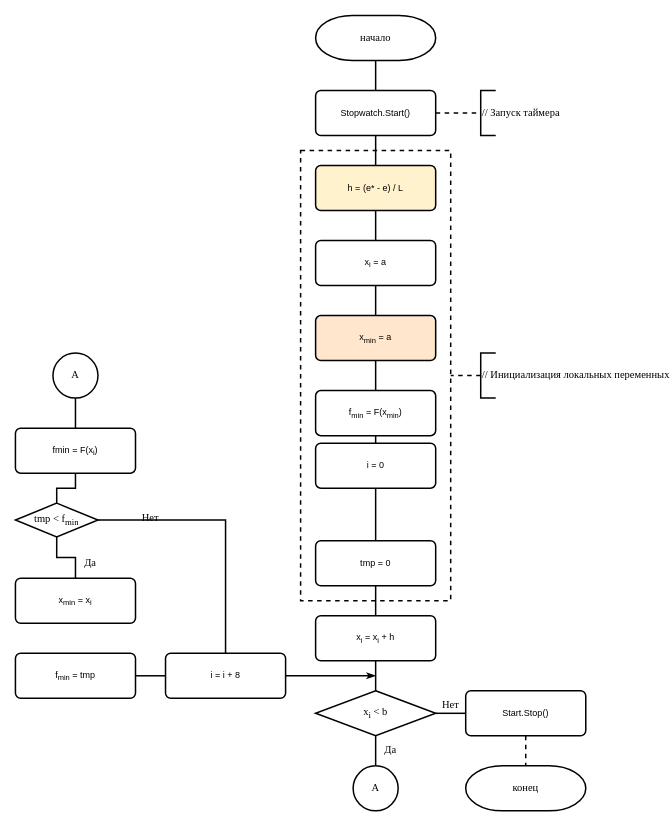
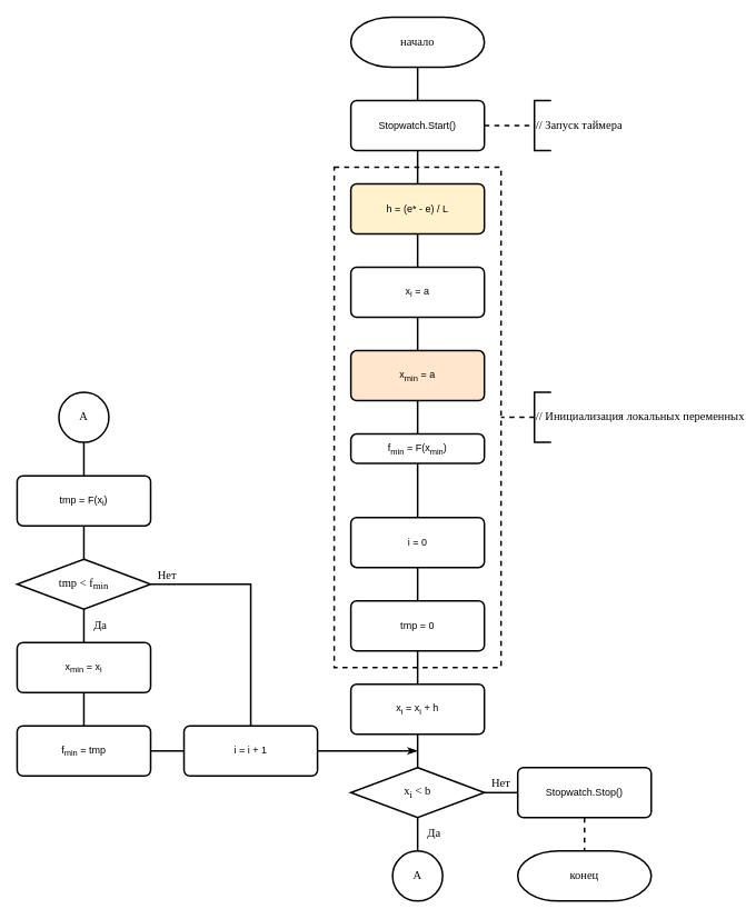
  <mxCell id="0" />
  <mxCell id="1" parent="0" />
  <mxCell id="2" value="начало" style="strokeWidth=2;html=1;shape=mxgraph.flowchart.terminator;whiteSpace=wrap;fontFamily=Times New Roman;fontSize=14;" parent="1" vertex="1"><mxGeometry x="420" y="20" width="160" height="60" as="geometry" /></mxCell>
  <mxCell id="3" style="edgeStyle=orthogonalEdgeStyle;rounded=0;orthogonalLoop=1;jettySize=auto;html=1;exitX=0.5;exitY=1;exitDx=0;exitDy=0;entryX=0.5;entryY=0;entryDx=0;entryDy=0;endArrow=none;endFill=0;fontFamily=Times New Roman;fontSize=14;strokeWidth=2;" parent="1" source="4" target="8" edge="1"><mxGeometry relative="1" as="geometry" /></mxCell>
  <mxCell id="4" value="&lt;span&gt;x&lt;/span&gt;&lt;sub&gt;i&lt;/sub&gt;&amp;nbsp;=&amp;nbsp;&lt;span&gt;x&lt;/span&gt;&lt;sub&gt;i&lt;/sub&gt;&amp;nbsp;+ h" style="rounded=1;whiteSpace=wrap;html=1;absoluteArcSize=1;arcSize=14;strokeWidth=2;" parent="1" vertex="1"><mxGeometry x="420" y="820" width="160" height="60" as="geometry" /></mxCell>
  <mxCell id="5" value="// Запуск таймера" style="strokeWidth=2;html=1;shape=mxgraph.flowchart.annotation_1;align=left;pointerEvents=1;fontFamily=Times New Roman;fontSize=14;" parent="1" vertex="1"><mxGeometry x="640" y="120" width="20" height="60" as="geometry" /></mxCell>
  <mxCell id="6" style="edgeStyle=orthogonalEdgeStyle;rounded=0;orthogonalLoop=1;jettySize=auto;html=1;exitX=1;exitY=0.5;exitDx=0;exitDy=0;entryX=0;entryY=0.5;entryDx=0;entryDy=0;endArrow=none;endFill=0;strokeWidth=2;fontFamily=Times New Roman;fontSize=14;" parent="1" source="8" target="35" edge="1"><mxGeometry relative="1" as="geometry" /></mxCell>
  <mxCell id="7" style="edgeStyle=orthogonalEdgeStyle;rounded=0;orthogonalLoop=1;jettySize=auto;html=1;exitX=0.5;exitY=1;exitDx=0;exitDy=0;entryX=0.5;entryY=0;entryDx=0;entryDy=0;endArrow=none;endFill=0;strokeWidth=2;fontFamily=Times New Roman;fontSize=14;" parent="1" source="8" target="38" edge="1"><mxGeometry relative="1" as="geometry" /></mxCell>
  <mxCell id="8" value="x&lt;sub&gt;i&lt;/sub&gt;&amp;nbsp;&amp;lt; b" style="rhombus;whiteSpace=wrap;html=1;fontFamily=Times New Roman;fontSize=14;strokeWidth=2;" parent="1" vertex="1"><mxGeometry x="420" y="920" width="160" height="60" as="geometry" /></mxCell>
  <mxCell id="9" style="edgeStyle=orthogonalEdgeStyle;rounded=0;orthogonalLoop=1;jettySize=auto;html=1;exitX=0.5;exitY=1;exitDx=0;exitDy=0;entryX=0.5;entryY=0;entryDx=0;entryDy=0;endArrow=none;endFill=0;strokeWidth=2;fontFamily=Times New Roman;fontSize=14;" parent="1" source="11" target="42" edge="1"><mxGeometry relative="1" as="geometry" /></mxCell>
  <mxCell id="10" style="edgeStyle=orthogonalEdgeStyle;rounded=0;orthogonalLoop=1;jettySize=auto;html=1;exitX=1;exitY=0.5;exitDx=0;exitDy=0;entryX=0.5;entryY=0;entryDx=0;entryDy=0;endArrow=none;endFill=0;strokeWidth=2;fontFamily=Times New Roman;fontSize=14;" parent="1" source="11" target="46" edge="1"><mxGeometry relative="1" as="geometry" /></mxCell>
- <mxCell id="11" value="tmp &amp;lt; f&lt;sub&gt;min&lt;/sub&gt;" style="rhombus;whiteSpace=wrap;html=1;fontFamily=Times New Roman;fontSize=14;strokeWidth=2;" parent="1" vertex="1"><mxGeometry x="20" y="670" width="110" height="45" as="geometry" /></mxCell>
+ <mxCell id="11" value="tmp &amp;lt; f&lt;sub&gt;min&lt;/sub&gt;" style="rhombus;whiteSpace=wrap;html=1;fontFamily=Times New Roman;fontSize=14;strokeWidth=2;" parent="1" vertex="1"><mxGeometry x="20" y="670" width="160" height="60" as="geometry" /></mxCell>
  <mxCell id="12" value="Да" style="text;html=1;strokeColor=none;fillColor=none;align=center;verticalAlign=middle;whiteSpace=wrap;rounded=0;fontFamily=Times New Roman;fontSize=14;" parent="1" vertex="1"><mxGeometry x="500" y="990" width="40" height="20" as="geometry" /></mxCell>
  <mxCell id="13" value="" style="rounded=0;whiteSpace=wrap;html=1;fontFamily=Times New Roman;fontSize=14;dashed=1;strokeWidth=2;perimeterSpacing=0;" parent="1" vertex="1"><mxGeometry x="400" y="200" width="200" height="600" as="geometry" /></mxCell>
  <mxCell id="14" style="edgeStyle=orthogonalEdgeStyle;rounded=0;orthogonalLoop=1;jettySize=auto;html=1;exitX=0.5;exitY=1;exitDx=0;exitDy=0;entryX=0.5;entryY=0;entryDx=0;entryDy=0;endArrow=none;endFill=0;fontFamily=Times New Roman;fontSize=14;strokeWidth=2;" parent="1" source="15" target="20" edge="1"><mxGeometry relative="1" as="geometry" /></mxCell>
  <mxCell id="15" value="&lt;span&gt;h = (e* - e) / L&lt;/span&gt;" style="rounded=1;whiteSpace=wrap;html=1;absoluteArcSize=1;arcSize=14;strokeWidth=2;fillColor=#fff2cc;" parent="1" vertex="1"><mxGeometry x="420" y="220" width="160" height="60" as="geometry" /></mxCell>
  <mxCell id="16" style="edgeStyle=orthogonalEdgeStyle;rounded=0;orthogonalLoop=1;jettySize=auto;html=1;exitX=0.5;exitY=1;exitDx=0;exitDy=0;entryX=0.5;entryY=0;entryDx=0;entryDy=0;endArrow=none;endFill=0;fontFamily=Times New Roman;fontSize=14;strokeWidth=2;" parent="1" source="18" target="15" edge="1"><mxGeometry relative="1" as="geometry" /></mxCell>
  <mxCell id="17" style="edgeStyle=orthogonalEdgeStyle;rounded=0;orthogonalLoop=1;jettySize=auto;html=1;exitX=1;exitY=0.5;exitDx=0;exitDy=0;entryX=0;entryY=0.5;entryDx=0;entryDy=0;entryPerimeter=0;endArrow=none;endFill=0;fontFamily=Times New Roman;fontSize=14;dashed=1;strokeWidth=2;" parent="1" source="18" target="5" edge="1"><mxGeometry relative="1" as="geometry" /></mxCell>
  <mxCell id="18" value="&lt;span&gt;Stopwatch.Start()&lt;/span&gt;&lt;br&gt;" style="rounded=1;whiteSpace=wrap;html=1;absoluteArcSize=1;arcSize=14;strokeWidth=2;" parent="1" vertex="1"><mxGeometry x="420" y="120" width="160" height="60" as="geometry" /></mxCell>
  <mxCell id="19" style="edgeStyle=orthogonalEdgeStyle;rounded=0;orthogonalLoop=1;jettySize=auto;html=1;exitX=0.5;exitY=1;exitDx=0;exitDy=0;entryX=0.5;entryY=0;entryDx=0;entryDy=0;endArrow=none;endFill=0;fontFamily=Times New Roman;fontSize=14;strokeWidth=2;" parent="1" source="20" target="22" edge="1"><mxGeometry relative="1" as="geometry" /></mxCell>
  <mxCell id="20" value="&lt;span&gt;x&lt;/span&gt;&lt;sub&gt;i&lt;/sub&gt;&lt;span&gt;&amp;nbsp;= a&lt;/span&gt;&lt;br&gt;" style="rounded=1;whiteSpace=wrap;html=1;absoluteArcSize=1;arcSize=14;strokeWidth=2;" parent="1" vertex="1"><mxGeometry x="420" y="320" width="160" height="60" as="geometry" /></mxCell>
  <mxCell id="21" style="edgeStyle=orthogonalEdgeStyle;rounded=0;orthogonalLoop=1;jettySize=auto;html=1;exitX=0.5;exitY=1;exitDx=0;exitDy=0;entryX=0.5;entryY=0;entryDx=0;entryDy=0;endArrow=none;endFill=0;fontFamily=Times New Roman;fontSize=14;strokeWidth=2;" parent="1" source="22" target="24" edge="1"><mxGeometry relative="1" as="geometry" /></mxCell>
  <mxCell id="22" value="&lt;span&gt;x&lt;/span&gt;&lt;sub&gt;min&lt;/sub&gt;&lt;span&gt;&amp;nbsp;= a&lt;/span&gt;&lt;br&gt;" style="rounded=1;whiteSpace=wrap;html=1;absoluteArcSize=1;arcSize=14;strokeWidth=2;fillColor=#ffe6cc;" parent="1" vertex="1"><mxGeometry x="420" y="420" width="160" height="60" as="geometry" /></mxCell>
  <mxCell id="23" style="edgeStyle=orthogonalEdgeStyle;rounded=0;orthogonalLoop=1;jettySize=auto;html=1;exitX=0.5;exitY=1;exitDx=0;exitDy=0;entryX=0.5;entryY=0;entryDx=0;entryDy=0;endArrow=none;endFill=0;fontFamily=Times New Roman;fontSize=14;strokeWidth=2;" parent="1" source="24" target="26" edge="1"><mxGeometry relative="1" as="geometry" /></mxCell>
- <mxCell id="24" value="&lt;span&gt;f&lt;/span&gt;&lt;sub&gt;min&lt;/sub&gt;&lt;span&gt;&amp;nbsp;= F(x&lt;/span&gt;&lt;sub&gt;min&lt;/sub&gt;&lt;span&gt;)&lt;/span&gt;&lt;br&gt;" style="rounded=1;whiteSpace=wrap;html=1;absoluteArcSize=1;arcSize=14;strokeWidth=2;" parent="1" vertex="1"><mxGeometry x="420" y="520" width="160" height="60" as="geometry" /></mxCell>
+ <mxCell id="24" value="&lt;span&gt;f&lt;/span&gt;&lt;sub&gt;min&lt;/sub&gt;&lt;span&gt;&amp;nbsp;= F(x&lt;/span&gt;&lt;sub&gt;min&lt;/sub&gt;&lt;span&gt;)&lt;/span&gt;&lt;br&gt;" style="rounded=1;whiteSpace=wrap;html=1;absoluteArcSize=1;arcSize=14;strokeWidth=2;" parent="1" vertex="1"><mxGeometry x="420" y="520" width="160" height="35" as="geometry" /></mxCell>
  <mxCell id="25" style="edgeStyle=orthogonalEdgeStyle;rounded=0;orthogonalLoop=1;jettySize=auto;html=1;exitX=0.5;exitY=1;exitDx=0;exitDy=0;entryX=0.5;entryY=0;entryDx=0;entryDy=0;endArrow=none;endFill=0;fontFamily=Times New Roman;fontSize=14;strokeWidth=2;" parent="1" source="26" target="28" edge="1"><mxGeometry relative="1" as="geometry" /></mxCell>
- <mxCell id="26" value="i = 0" style="rounded=1;whiteSpace=wrap;html=1;absoluteArcSize=1;arcSize=14;strokeWidth=2;" parent="1" vertex="1"><mxGeometry x="420" y="590" width="160" height="60" as="geometry" /></mxCell>
+ <mxCell id="26" value="i = 0" style="rounded=1;whiteSpace=wrap;html=1;absoluteArcSize=1;arcSize=14;strokeWidth=2;" parent="1" vertex="1"><mxGeometry x="420" y="620" width="160" height="60" as="geometry" /></mxCell>
  <mxCell id="27" style="edgeStyle=orthogonalEdgeStyle;rounded=0;orthogonalLoop=1;jettySize=auto;html=1;exitX=0.5;exitY=1;exitDx=0;exitDy=0;entryX=0.5;entryY=0;entryDx=0;entryDy=0;endArrow=none;endFill=0;strokeWidth=2;fontFamily=Times New Roman;fontSize=14;" parent="1" source="28" target="4" edge="1"><mxGeometry relative="1" as="geometry" /></mxCell>
  <mxCell id="28" value="&lt;span&gt;tmp = 0&lt;/span&gt;" style="rounded=1;whiteSpace=wrap;html=1;absoluteArcSize=1;arcSize=14;strokeWidth=2;" parent="1" vertex="1"><mxGeometry x="420" y="720" width="160" height="60" as="geometry" /></mxCell>
  <mxCell id="29" style="edgeStyle=orthogonalEdgeStyle;rounded=0;orthogonalLoop=1;jettySize=auto;html=1;exitX=0.5;exitY=1;exitDx=0;exitDy=0;exitPerimeter=0;entryX=0.5;entryY=0;entryDx=0;entryDy=0;endArrow=none;endFill=0;fontFamily=Times New Roman;fontSize=14;strokeWidth=2;" parent="1" source="2" target="18" edge="1"><mxGeometry relative="1" as="geometry" /></mxCell>
  <mxCell id="30" style="edgeStyle=orthogonalEdgeStyle;rounded=0;orthogonalLoop=1;jettySize=auto;html=1;exitX=0;exitY=0.5;exitDx=0;exitDy=0;exitPerimeter=0;entryX=1;entryY=0.5;entryDx=0;entryDy=0;dashed=1;endArrow=none;endFill=0;strokeWidth=2;fontFamily=Times New Roman;fontSize=14;" parent="1" source="31" target="13" edge="1"><mxGeometry relative="1" as="geometry" /></mxCell>
  <mxCell id="31" value="// Инициализация локальных переменных" style="strokeWidth=2;html=1;shape=mxgraph.flowchart.annotation_1;align=left;pointerEvents=1;fontFamily=Times New Roman;fontSize=14;" parent="1" vertex="1"><mxGeometry x="640" y="470" width="20" height="60" as="geometry" /></mxCell>
  <mxCell id="32" style="edgeStyle=orthogonalEdgeStyle;rounded=0;orthogonalLoop=1;jettySize=auto;html=1;exitX=0.5;exitY=1;exitDx=0;exitDy=0;entryX=0.5;entryY=0;entryDx=0;entryDy=0;endArrow=none;endFill=0;strokeWidth=2;fontFamily=Times New Roman;fontSize=14;" parent="1" source="33" target="11" edge="1"><mxGeometry relative="1" as="geometry" /></mxCell>
- <mxCell id="33" value="fmin = F(x&lt;sub&gt;i&lt;/sub&gt;)" style="rounded=1;whiteSpace=wrap;html=1;absoluteArcSize=1;arcSize=14;strokeWidth=2;" parent="1" vertex="1"><mxGeometry x="20" y="570" width="160" height="60" as="geometry" /></mxCell>
+ <mxCell id="33" value="tmp = F(x&lt;sub&gt;i&lt;/sub&gt;)" style="rounded=1;whiteSpace=wrap;html=1;absoluteArcSize=1;arcSize=14;strokeWidth=2;" parent="1" vertex="1"><mxGeometry x="20" y="570" width="160" height="60" as="geometry" /></mxCell>
  <mxCell id="34" style="edgeStyle=orthogonalEdgeStyle;rounded=0;orthogonalLoop=1;jettySize=auto;html=1;exitX=0.5;exitY=1;exitDx=0;exitDy=0;entryX=0.5;entryY=0;entryDx=0;entryDy=0;entryPerimeter=0;endArrow=none;endFill=0;strokeWidth=2;fontFamily=Times New Roman;fontSize=14;dashed=1;" parent="1" source="35" target="37" edge="1"><mxGeometry relative="1" as="geometry" /></mxCell>
- <mxCell id="35" value="Start.Stop()" style="rounded=1;whiteSpace=wrap;html=1;absoluteArcSize=1;arcSize=14;strokeWidth=2;" parent="1" vertex="1"><mxGeometry x="620" y="920" width="160" height="60" as="geometry" /></mxCell>
+ <mxCell id="35" value="Stopwatch.Stop()" style="rounded=1;whiteSpace=wrap;html=1;absoluteArcSize=1;arcSize=14;strokeWidth=2;" parent="1" vertex="1"><mxGeometry x="620" y="920" width="160" height="60" as="geometry" /></mxCell>
  <mxCell id="36" value="Нет" style="text;html=1;strokeColor=none;fillColor=none;align=center;verticalAlign=middle;whiteSpace=wrap;rounded=0;fontFamily=Times New Roman;fontSize=14;" parent="1" vertex="1"><mxGeometry x="580" y="930" width="40" height="20" as="geometry" /></mxCell>
  <mxCell id="37" value="конец" style="strokeWidth=2;html=1;shape=mxgraph.flowchart.terminator;whiteSpace=wrap;fontFamily=Times New Roman;fontSize=14;" parent="1" vertex="1"><mxGeometry x="620" y="1020" width="160" height="60" as="geometry" /></mxCell>
  <mxCell id="38" value="А" style="ellipse;whiteSpace=wrap;html=1;aspect=fixed;strokeWidth=2;fontFamily=Times New Roman;fontSize=14;" parent="1" vertex="1"><mxGeometry x="470" y="1020" width="60" height="60" as="geometry" /></mxCell>
  <mxCell id="39" style="edgeStyle=orthogonalEdgeStyle;rounded=0;orthogonalLoop=1;jettySize=auto;html=1;exitX=0.5;exitY=1;exitDx=0;exitDy=0;entryX=0.5;entryY=0;entryDx=0;entryDy=0;endArrow=none;endFill=0;strokeWidth=2;fontFamily=Times New Roman;fontSize=14;" parent="1" source="40" target="33" edge="1"><mxGeometry relative="1" as="geometry" /></mxCell>
  <mxCell id="40" value="А" style="ellipse;whiteSpace=wrap;html=1;aspect=fixed;strokeWidth=2;fontFamily=Times New Roman;fontSize=14;" parent="1" vertex="1"><mxGeometry x="70" y="470" width="60" height="60" as="geometry" /></mxCell>
+ <mxCell id="41" style="edgeStyle=orthogonalEdgeStyle;rounded=0;orthogonalLoop=1;jettySize=auto;html=1;exitX=0.5;exitY=1;exitDx=0;exitDy=0;entryX=0.5;entryY=0;entryDx=0;entryDy=0;endArrow=none;endFill=0;strokeWidth=2;fontFamily=Times New Roman;fontSize=14;" parent="1" source="42" target="44" edge="1"><mxGeometry relative="1" as="geometry" /></mxCell>
  <mxCell id="42" value="x&lt;sub&gt;min&lt;/sub&gt;&amp;nbsp;= x&lt;sub&gt;i&lt;/sub&gt;" style="rounded=1;whiteSpace=wrap;html=1;absoluteArcSize=1;arcSize=14;strokeWidth=2;" parent="1" vertex="1"><mxGeometry x="20" y="770" width="160" height="60" as="geometry" /></mxCell>
  <mxCell id="43" style="edgeStyle=orthogonalEdgeStyle;rounded=0;orthogonalLoop=1;jettySize=auto;html=1;exitX=1;exitY=0.5;exitDx=0;exitDy=0;entryX=0;entryY=0.5;entryDx=0;entryDy=0;endArrow=none;endFill=0;strokeWidth=2;fontFamily=Times New Roman;fontSize=14;" parent="1" source="44" target="46" edge="1"><mxGeometry relative="1" as="geometry" /></mxCell>
  <mxCell id="44" value="f&lt;sub&gt;min&lt;/sub&gt;&amp;nbsp;= tmp&lt;br&gt;" style="rounded=1;whiteSpace=wrap;html=1;absoluteArcSize=1;arcSize=14;strokeWidth=2;" parent="1" vertex="1"><mxGeometry x="20" y="870" width="160" height="60" as="geometry" /></mxCell>
  <mxCell id="45" style="edgeStyle=orthogonalEdgeStyle;rounded=0;orthogonalLoop=1;jettySize=auto;html=1;exitX=1;exitY=0.5;exitDx=0;exitDy=0;endArrow=classicThin;endFill=1;strokeWidth=2;fontFamily=Times New Roman;fontSize=14;" parent="1" source="46" edge="1"><mxGeometry relative="1" as="geometry"><mxPoint x="500" y="900" as="targetPoint" /></mxGeometry></mxCell>
- <mxCell id="46" value="i = i + 8&lt;br&gt;" style="rounded=1;whiteSpace=wrap;html=1;absoluteArcSize=1;arcSize=14;strokeWidth=2;" parent="1" vertex="1"><mxGeometry x="220" y="870" width="160" height="60" as="geometry" /></mxCell>
+ <mxCell id="46" value="i = i + 1&lt;br&gt;" style="rounded=1;whiteSpace=wrap;html=1;absoluteArcSize=1;arcSize=14;strokeWidth=2;" parent="1" vertex="1"><mxGeometry x="220" y="870" width="160" height="60" as="geometry" /></mxCell>
  <mxCell id="47" value="Да" style="text;html=1;strokeColor=none;fillColor=none;align=center;verticalAlign=middle;whiteSpace=wrap;rounded=0;fontFamily=Times New Roman;fontSize=14;" parent="1" vertex="1"><mxGeometry x="100" y="740" width="40" height="20" as="geometry" /></mxCell>
  <mxCell id="48" value="Нет" style="text;html=1;strokeColor=none;fillColor=none;align=center;verticalAlign=middle;whiteSpace=wrap;rounded=0;fontFamily=Times New Roman;fontSize=14;" parent="1" vertex="1"><mxGeometry x="180" y="680" width="40" height="20" as="geometry" /></mxCell>
